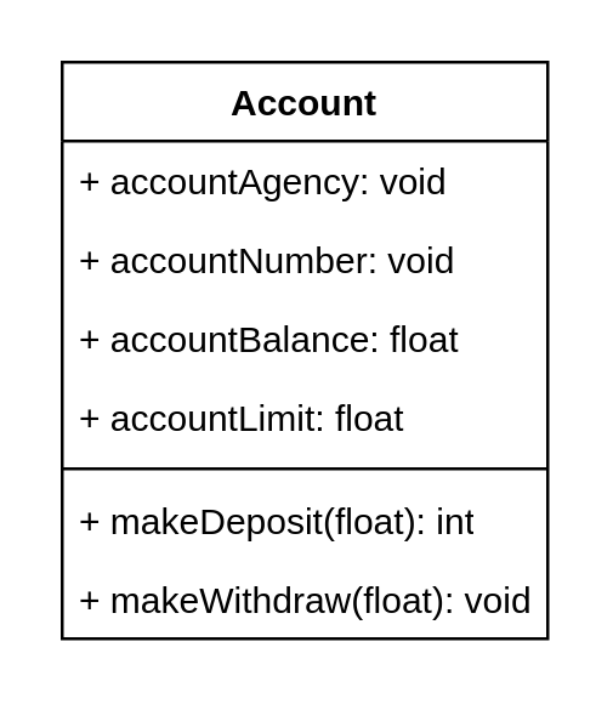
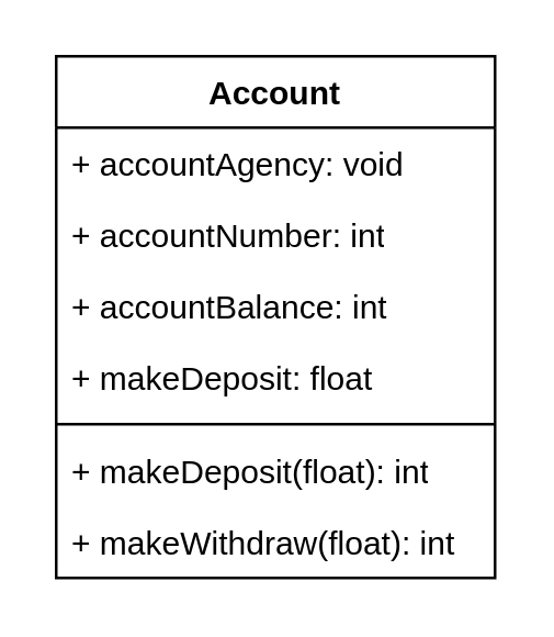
  <mxCell id="0" />
  <mxCell id="1" parent="0" />
  <mxCell id="2" value="Account" style="swimlane;fontStyle=1;align=center;verticalAlign=top;childLayout=stackLayout;horizontal=1;startSize=26;horizontalStack=0;resizeParent=1;resizeParentMax=0;resizeLast=0;collapsible=1;marginBottom=0;whiteSpace=wrap;html=1;" vertex="1" parent="1"><mxGeometry x="20" y="20" width="160" height="190" as="geometry" /></mxCell>
  <mxCell id="3" value="+ accountAgency: void" style="text;strokeColor=none;fillColor=none;align=left;verticalAlign=top;spacingLeft=4;spacingRight=4;overflow=hidden;rotatable=0;points=[[0,0.5],[1,0.5]];portConstraint=eastwest;whiteSpace=wrap;html=1;" vertex="1" parent="2"><mxGeometry y="26" width="160" height="26" as="geometry" /></mxCell>
- <mxCell id="4" value="+ accountNumber: void" style="text;strokeColor=none;fillColor=none;align=left;verticalAlign=top;spacingLeft=4;spacingRight=4;overflow=hidden;rotatable=0;points=[[0,0.5],[1,0.5]];portConstraint=eastwest;whiteSpace=wrap;html=1;" vertex="1" parent="2"><mxGeometry y="52" width="160" height="26" as="geometry" /></mxCell>
- <mxCell id="5" value="+ accountBalance: float" style="text;strokeColor=none;fillColor=none;align=left;verticalAlign=top;spacingLeft=4;spacingRight=4;overflow=hidden;rotatable=0;points=[[0,0.5],[1,0.5]];portConstraint=eastwest;whiteSpace=wrap;html=1;" vertex="1" parent="2"><mxGeometry y="78" width="160" height="26" as="geometry" /></mxCell>
- <mxCell id="6" value="+ accountLimit: float" style="text;strokeColor=none;fillColor=none;align=left;verticalAlign=top;spacingLeft=4;spacingRight=4;overflow=hidden;rotatable=0;points=[[0,0.5],[1,0.5]];portConstraint=eastwest;whiteSpace=wrap;html=1;" vertex="1" parent="2"><mxGeometry y="104" width="160" height="26" as="geometry" /></mxCell>
+ <mxCell id="4" value="+ accountNumber: int" style="text;strokeColor=none;fillColor=none;align=left;verticalAlign=top;spacingLeft=4;spacingRight=4;overflow=hidden;rotatable=0;points=[[0,0.5],[1,0.5]];portConstraint=eastwest;whiteSpace=wrap;html=1;" vertex="1" parent="2"><mxGeometry y="52" width="160" height="26" as="geometry" /></mxCell>
+ <mxCell id="5" value="+ accountBalance: int" style="text;strokeColor=none;fillColor=none;align=left;verticalAlign=top;spacingLeft=4;spacingRight=4;overflow=hidden;rotatable=0;points=[[0,0.5],[1,0.5]];portConstraint=eastwest;whiteSpace=wrap;html=1;" vertex="1" parent="2"><mxGeometry y="78" width="160" height="26" as="geometry" /></mxCell>
+ <mxCell id="6" value="+ makeDeposit: float" style="text;strokeColor=none;fillColor=none;align=left;verticalAlign=top;spacingLeft=4;spacingRight=4;overflow=hidden;rotatable=0;points=[[0,0.5],[1,0.5]];portConstraint=eastwest;whiteSpace=wrap;html=1;" vertex="1" parent="2"><mxGeometry y="104" width="160" height="26" as="geometry" /></mxCell>
  <mxCell id="7" value="" style="line;strokeWidth=1;fillColor=none;align=left;verticalAlign=middle;spacingTop=-1;spacingLeft=3;spacingRight=3;rotatable=0;labelPosition=right;points=[];portConstraint=eastwest;strokeColor=inherit;" vertex="1" parent="2"><mxGeometry y="130" width="160" height="8" as="geometry" /></mxCell>
  <mxCell id="8" value="+ makeDeposit(float): int" style="text;strokeColor=none;fillColor=none;align=left;verticalAlign=top;spacingLeft=4;spacingRight=4;overflow=hidden;rotatable=0;points=[[0,0.5],[1,0.5]];portConstraint=eastwest;whiteSpace=wrap;html=1;" vertex="1" parent="2"><mxGeometry y="138" width="160" height="26" as="geometry" /></mxCell>
- <mxCell id="9" value="+ makeWithdraw(float): void" style="text;strokeColor=none;fillColor=none;align=left;verticalAlign=top;spacingLeft=4;spacingRight=4;overflow=hidden;rotatable=0;points=[[0,0.5],[1,0.5]];portConstraint=eastwest;whiteSpace=wrap;html=1;" vertex="1" parent="2"><mxGeometry y="164" width="160" height="26" as="geometry" /></mxCell>
+ <mxCell id="9" value="+ makeWithdraw(float): int" style="text;strokeColor=none;fillColor=none;align=left;verticalAlign=top;spacingLeft=4;spacingRight=4;overflow=hidden;rotatable=0;points=[[0,0.5],[1,0.5]];portConstraint=eastwest;whiteSpace=wrap;html=1;" vertex="1" parent="2"><mxGeometry y="164" width="160" height="26" as="geometry" /></mxCell>
